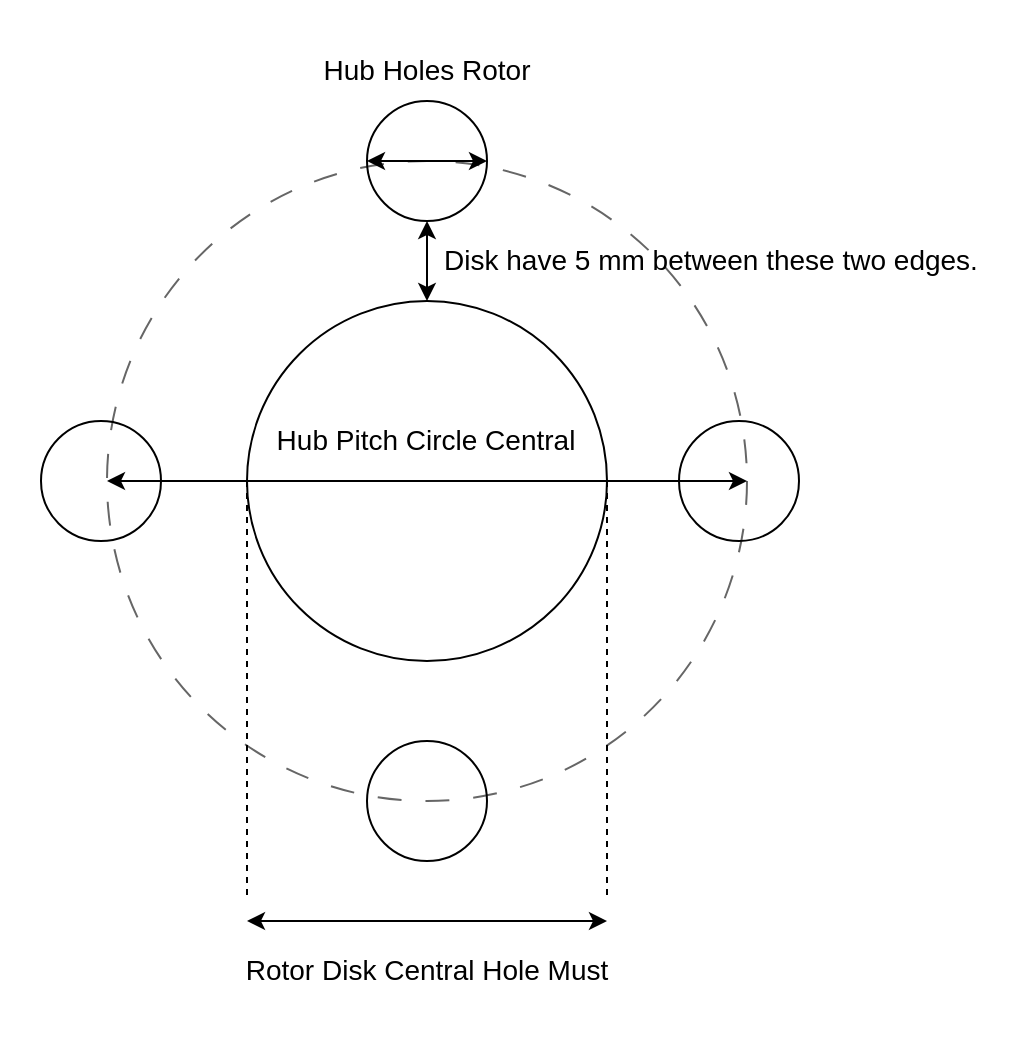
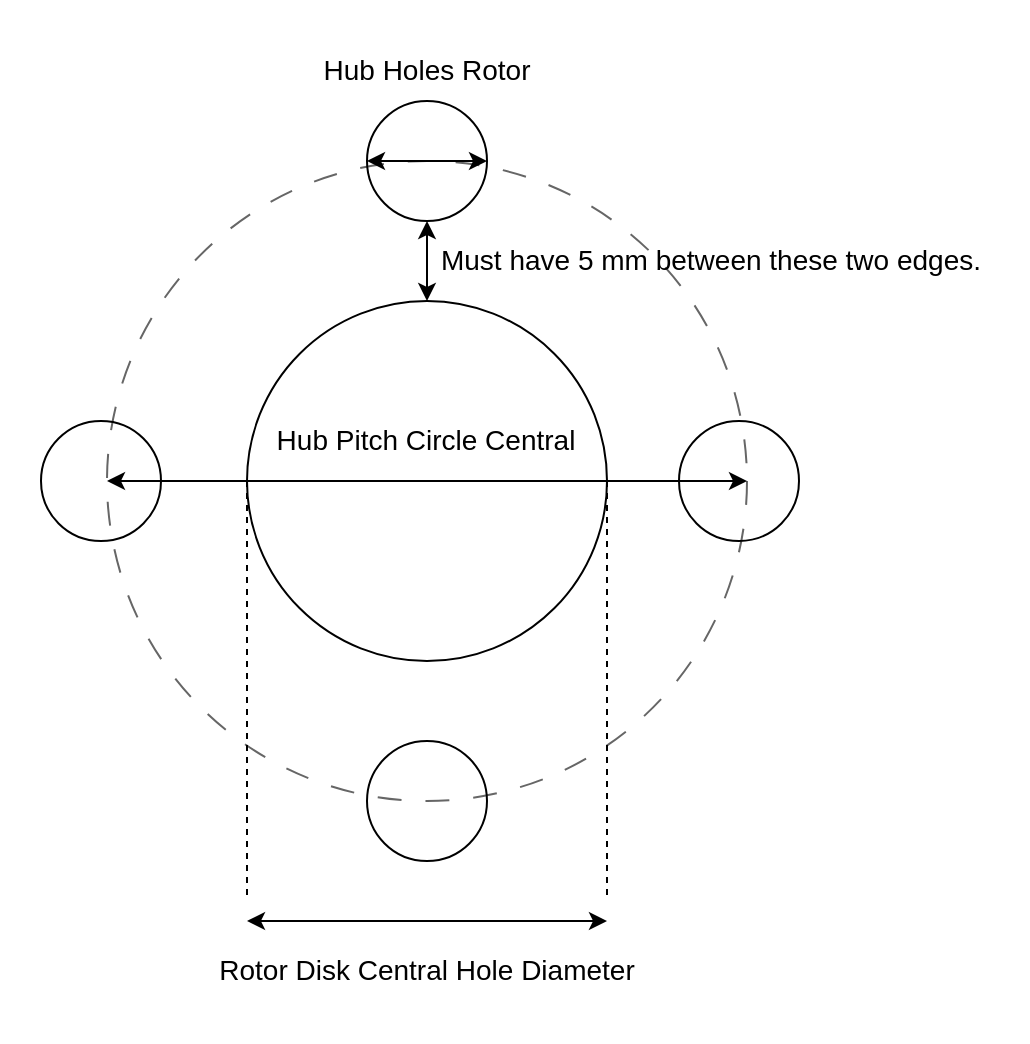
  <mxCell id="0" />
  <mxCell id="1" parent="0" />
  <mxCell id="2" value="" style="ellipse;whiteSpace=wrap;html=1;aspect=fixed;dashed=1;dashPattern=12 12;strokeColor=#666666;" parent="1" vertex="1"><mxGeometry x="53" y="80" width="320" height="320" as="geometry" /></mxCell>
  <mxCell id="3" value="" style="ellipse;whiteSpace=wrap;html=1;aspect=fixed;" parent="1" vertex="1"><mxGeometry x="123" y="150" width="180" height="180" as="geometry" /></mxCell>
  <mxCell id="4" value="" style="ellipse;whiteSpace=wrap;html=1;aspect=fixed;fillColor=none;" parent="1" vertex="1"><mxGeometry x="183" y="50" width="60" height="60" as="geometry" /></mxCell>
  <mxCell id="5" value="" style="ellipse;whiteSpace=wrap;html=1;aspect=fixed;fillColor=none;" parent="1" vertex="1"><mxGeometry x="183" y="370" width="60" height="60" as="geometry" /></mxCell>
  <mxCell id="6" value="" style="ellipse;whiteSpace=wrap;html=1;aspect=fixed;fillColor=none;" parent="1" vertex="1"><mxGeometry x="20" y="210" width="60" height="60" as="geometry" /></mxCell>
  <mxCell id="7" value="" style="ellipse;whiteSpace=wrap;html=1;aspect=fixed;fillColor=none;" parent="1" vertex="1"><mxGeometry x="339" y="210" width="60" height="60" as="geometry" /></mxCell>
  <mxCell id="8" value="" style="endArrow=classic;startArrow=classic;html=1;rounded=0;exitX=0;exitY=0.5;exitDx=0;exitDy=0;entryX=1;entryY=0.5;entryDx=0;entryDy=0;" parent="1" source="4" target="4" edge="1"><mxGeometry width="50" height="50" relative="1" as="geometry"><mxPoint x="193" y="260" as="sourcePoint" /><mxPoint x="243" y="210" as="targetPoint" /><Array as="points" /></mxGeometry></mxCell>
  <mxCell id="9" value="Hub Holes Rotor" style="text;html=1;strokeColor=none;fillColor=none;align=center;verticalAlign=middle;whiteSpace=wrap;rounded=0;fontSize=14;" parent="1" vertex="1"><mxGeometry x="130.5" y="20" width="165" height="30" as="geometry" /></mxCell>
  <mxCell id="10" value="" style="endArrow=classic;startArrow=classic;html=1;rounded=0;" parent="1" edge="1"><mxGeometry width="50" height="50" relative="1" as="geometry"><mxPoint x="123" y="460" as="sourcePoint" /><mxPoint x="303" y="460" as="targetPoint" /><Array as="points"><mxPoint x="213" y="460" /></Array></mxGeometry></mxCell>
- <mxCell id="11" value="Rotor Disk Central Hole Must" style="text;html=1;strokeColor=none;fillColor=none;align=center;verticalAlign=middle;whiteSpace=wrap;rounded=0;fontSize=14;" parent="1" vertex="1"><mxGeometry x="85.5" y="470" width="255" height="30" as="geometry" /></mxCell>
+ <mxCell id="11" value="Rotor Disk Central Hole Diameter" style="text;html=1;strokeColor=none;fillColor=none;align=center;verticalAlign=middle;whiteSpace=wrap;rounded=0;fontSize=14;" parent="1" vertex="1"><mxGeometry x="85.5" y="470" width="255" height="30" as="geometry" /></mxCell>
  <mxCell id="12" value="" style="endArrow=none;dashed=1;html=1;rounded=0;exitX=0;exitY=0.5;exitDx=0;exitDy=0;" parent="1" source="3" edge="1"><mxGeometry width="50" height="50" relative="1" as="geometry"><mxPoint x="193" y="330" as="sourcePoint" /><mxPoint x="123" y="450" as="targetPoint" /></mxGeometry></mxCell>
  <mxCell id="13" value="" style="endArrow=none;dashed=1;html=1;rounded=0;exitX=1;exitY=0.5;exitDx=0;exitDy=0;" parent="1" source="3" edge="1"><mxGeometry width="50" height="50" relative="1" as="geometry"><mxPoint x="303" y="240" as="sourcePoint" /><mxPoint x="303" y="450" as="targetPoint" /></mxGeometry></mxCell>
  <mxCell id="14" value="" style="endArrow=classic;startArrow=classic;html=1;rounded=0;exitX=0;exitY=0.5;exitDx=0;exitDy=0;entryX=1;entryY=0.5;entryDx=0;entryDy=0;" parent="1" source="2" target="2" edge="1"><mxGeometry width="50" height="50" relative="1" as="geometry"><mxPoint x="3" y="300" as="sourcePoint" /><mxPoint x="273" y="290" as="targetPoint" /></mxGeometry></mxCell>
  <mxCell id="15" value="Hub Pitch Circle Central" style="text;html=1;strokeColor=none;fillColor=none;align=center;verticalAlign=middle;whiteSpace=wrap;rounded=0;fontSize=14;" parent="1" vertex="1"><mxGeometry x="119.25" y="210" width="187.5" height="20" as="geometry" /></mxCell>
  <mxCell id="16" value="" style="endArrow=classic;startArrow=classic;html=1;rounded=0;exitX=0.5;exitY=0;exitDx=0;exitDy=0;entryX=0.5;entryY=1;entryDx=0;entryDy=0;" parent="1" source="3" target="4" edge="1"><mxGeometry width="50" height="50" relative="1" as="geometry"><mxPoint x="93" y="350" as="sourcePoint" /><mxPoint x="143" y="300" as="targetPoint" /></mxGeometry></mxCell>
- <mxCell id="17" value="Disk have 5 mm between these two edges." style="text;html=1;strokeColor=none;fillColor=none;align=center;verticalAlign=middle;whiteSpace=wrap;rounded=0;fontSize=14;" parent="1" vertex="1"><mxGeometry x="218" y="120" width="275" height="20" as="geometry" /></mxCell>
+ <mxCell id="17" value="Must have 5 mm between these two edges." style="text;html=1;strokeColor=none;fillColor=none;align=center;verticalAlign=middle;whiteSpace=wrap;rounded=0;fontSize=14;" parent="1" vertex="1"><mxGeometry x="218" y="120" width="275" height="20" as="geometry" /></mxCell>
